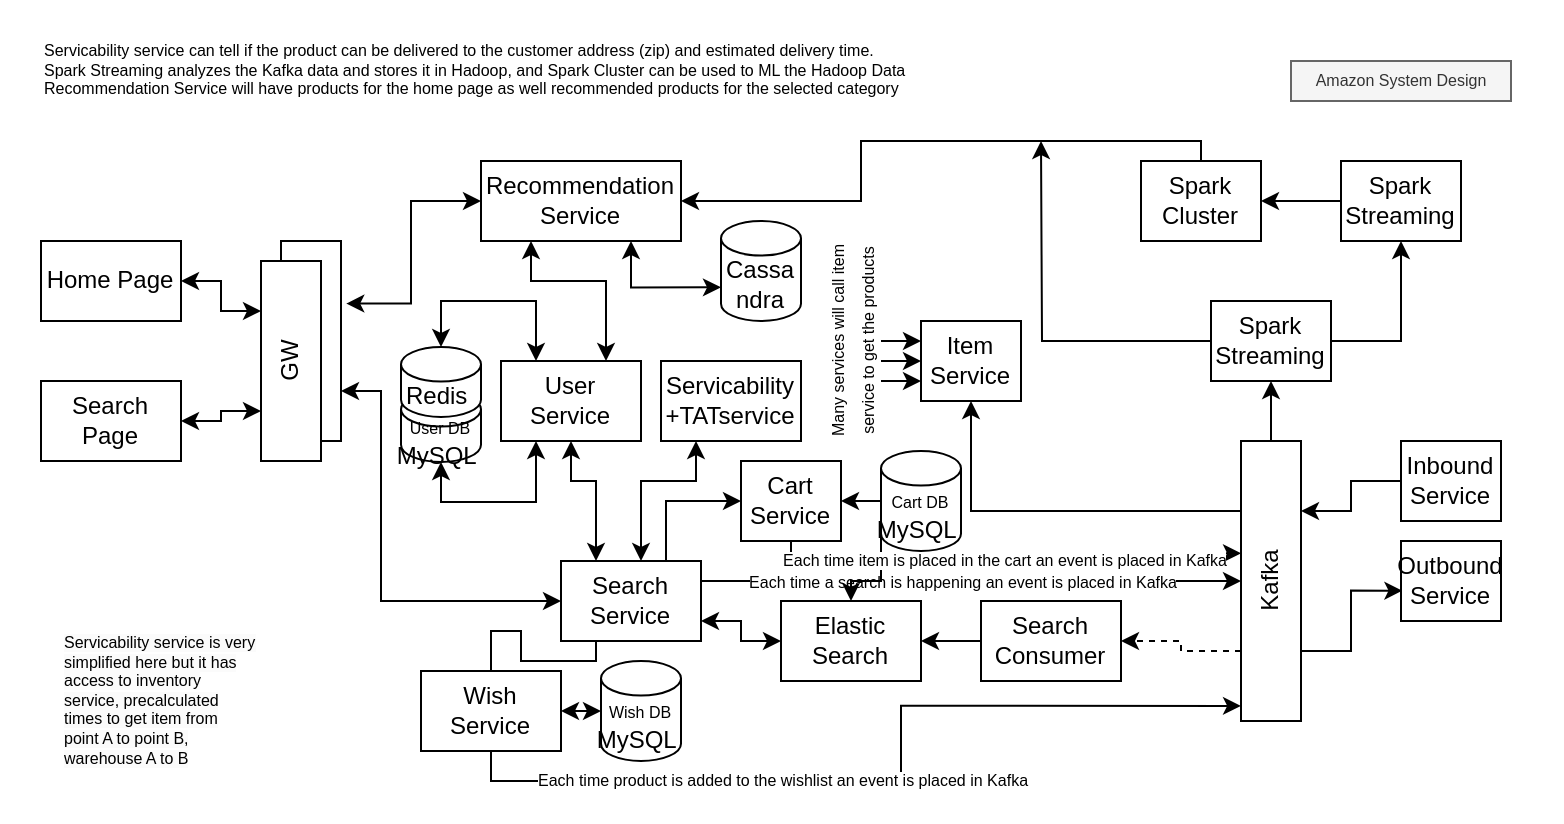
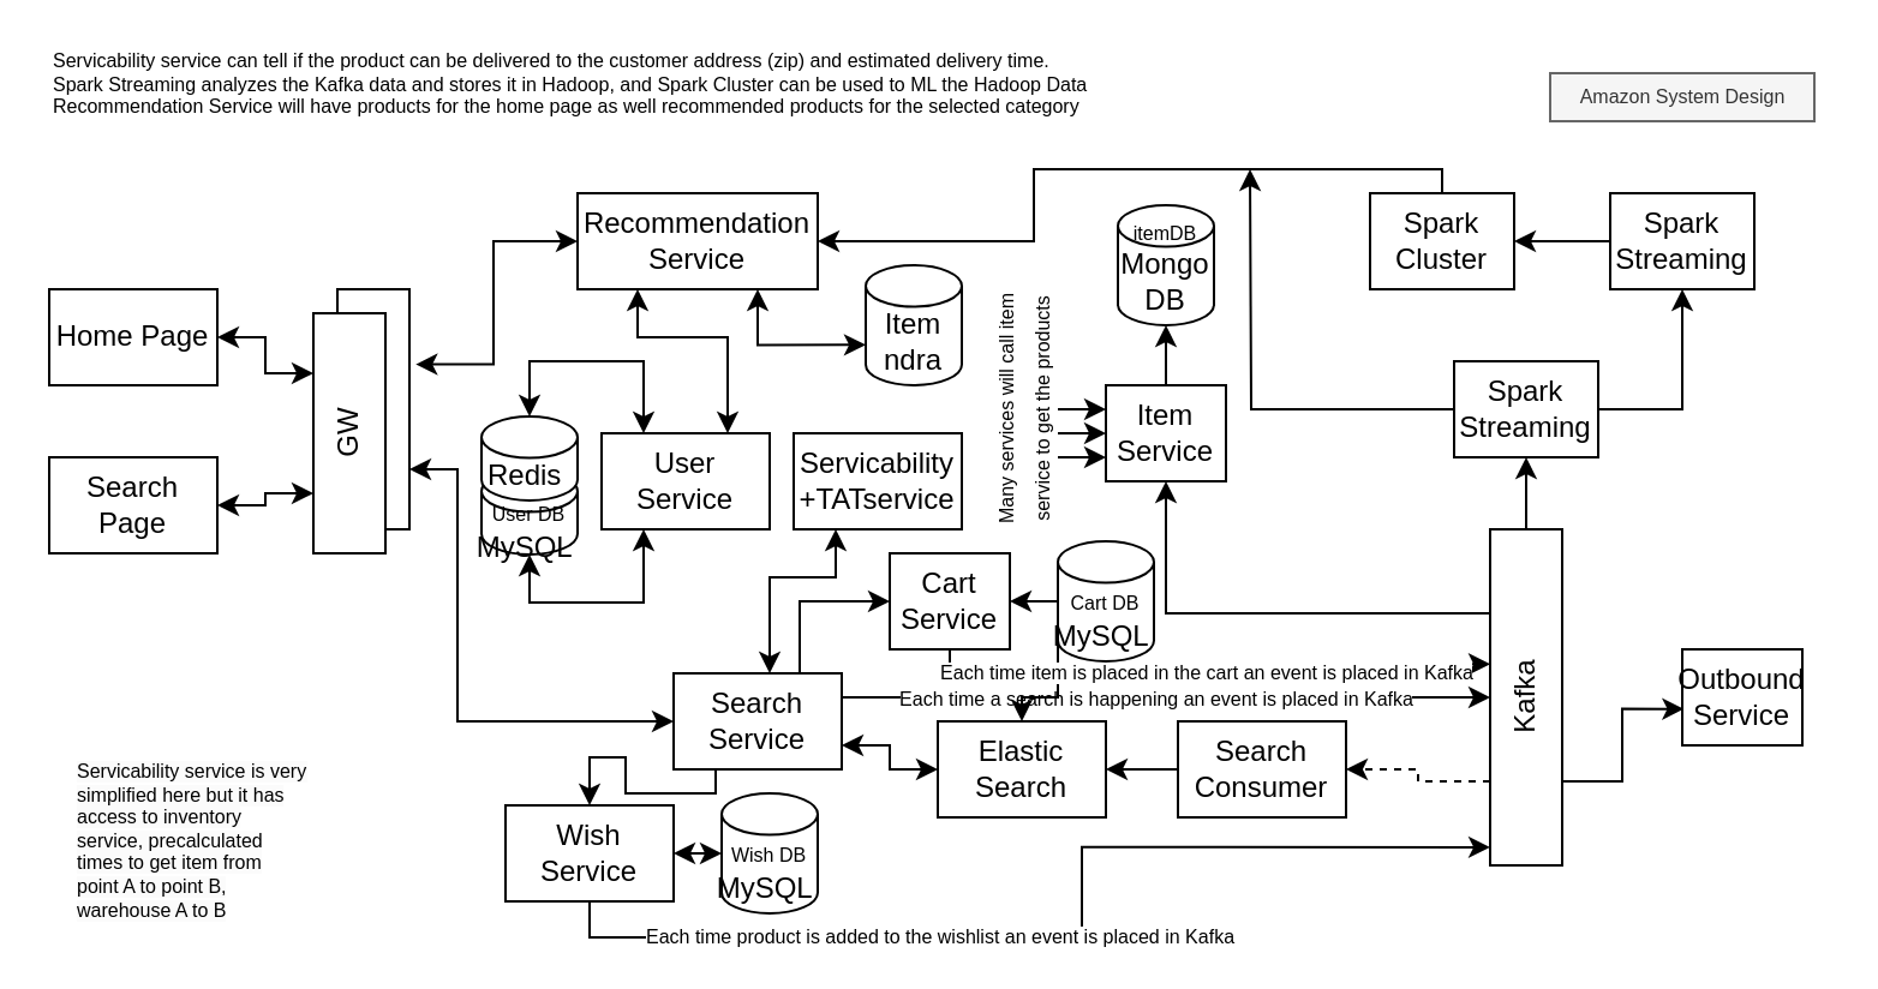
  <mxCell id="0" />
  <mxCell id="1" parent="0" />
  <mxCell id="2" style="edgeStyle=orthogonalEdgeStyle;rounded=0;orthogonalLoop=1;jettySize=auto;html=1;exitX=1;exitY=0.75;exitDx=0;exitDy=0;entryX=0;entryY=0.5;entryDx=0;entryDy=0;fontSize=8;startArrow=classic;startFill=1;" edge="1" parent="1" source="3" target="23"><mxGeometry relative="1" as="geometry"><Array as="points"><mxPoint x="190" y="195" /><mxPoint x="190" y="300" /></Array></mxGeometry></mxCell>
  <mxCell id="3" value="GW" style="rounded=0;whiteSpace=wrap;html=1;horizontal=0;" vertex="1" parent="1"><mxGeometry x="140" y="120" width="30" height="100" as="geometry" /></mxCell>
  <mxCell id="4" style="edgeStyle=orthogonalEdgeStyle;rounded=0;orthogonalLoop=1;jettySize=auto;html=1;exitX=0;exitY=0.25;exitDx=0;exitDy=0;entryX=0.5;entryY=1;entryDx=0;entryDy=0;" edge="1" parent="1" source="7" target="12"><mxGeometry relative="1" as="geometry" /></mxCell>
  <mxCell id="5" style="edgeStyle=orthogonalEdgeStyle;rounded=0;orthogonalLoop=1;jettySize=auto;html=1;exitX=1;exitY=0.75;exitDx=0;exitDy=0;entryX=0.014;entryY=0.621;entryDx=0;entryDy=0;entryPerimeter=0;fontSize=8;startArrow=none;startFill=0;" edge="1" parent="1" source="7" target="31"><mxGeometry relative="1" as="geometry" /></mxCell>
  <mxCell id="6" style="edgeStyle=orthogonalEdgeStyle;rounded=0;orthogonalLoop=1;jettySize=auto;html=1;exitX=0.5;exitY=0;exitDx=0;exitDy=0;entryX=0.5;entryY=1;entryDx=0;entryDy=0;fontSize=8;startArrow=none;startFill=0;" edge="1" parent="1" source="7" target="48"><mxGeometry relative="1" as="geometry" /></mxCell>
  <mxCell id="7" value="Kafka&lt;br&gt;" style="rounded=0;whiteSpace=wrap;html=1;horizontal=0;" vertex="1" parent="1"><mxGeometry x="620" y="220" width="30" height="140" as="geometry" /></mxCell>
- <mxCell id="8" style="edgeStyle=orthogonalEdgeStyle;rounded=0;orthogonalLoop=1;jettySize=auto;html=1;exitX=0;exitY=0.5;exitDx=0;exitDy=0;fontSize=8;startArrow=none;startFill=0;entryX=1;entryY=0.25;entryDx=0;entryDy=0;" edge="1" parent="1" source="9" target="7"><mxGeometry relative="1" as="geometry" /></mxCell>
- <mxCell id="9" value="Inbound Service" style="rounded=0;whiteSpace=wrap;html=1;horizontal=1;verticalAlign=middle;" vertex="1" parent="1"><mxGeometry x="700" y="220" width="50" height="40" as="geometry" /></mxCell>
+ <mxCell id="10" style="edgeStyle=orthogonalEdgeStyle;rounded=0;orthogonalLoop=1;jettySize=auto;html=1;exitX=0.5;exitY=0;exitDx=0;exitDy=0;entryX=0.5;entryY=1;entryDx=0;entryDy=0;entryPerimeter=0;" edge="1" parent="1" source="12" target="13"><mxGeometry relative="1" as="geometry" /></mxCell>
  <mxCell id="11" style="edgeStyle=orthogonalEdgeStyle;rounded=0;orthogonalLoop=1;jettySize=auto;html=1;exitX=0;exitY=0.25;exitDx=0;exitDy=0;fontSize=8;startArrow=classic;startFill=1;endArrow=none;endFill=0;" edge="1" parent="1" source="12"><mxGeometry relative="1" as="geometry"><mxPoint x="440" y="169.778" as="targetPoint" /></mxGeometry></mxCell>
  <mxCell id="12" value="Item Service" style="rounded=0;whiteSpace=wrap;html=1;horizontal=1;verticalAlign=middle;" vertex="1" parent="1"><mxGeometry x="460" y="160" width="50" height="40" as="geometry" /></mxCell>
+ <mxCell id="13" value="&lt;font style=&quot;font-size: 8px;&quot;&gt;itemDB&lt;/font&gt;&lt;br&gt;Mongo DB&lt;br&gt;&amp;nbsp;&lt;br&gt;" style="shape=cylinder3;whiteSpace=wrap;html=1;boundedLbl=1;backgroundOutline=1;size=8.652;" vertex="1" parent="1"><mxGeometry x="465" y="85" width="40" height="50" as="geometry" /></mxCell>
  <mxCell id="14" style="edgeStyle=orthogonalEdgeStyle;rounded=0;orthogonalLoop=1;jettySize=auto;html=1;exitX=0;exitY=0.75;exitDx=0;exitDy=0;entryX=1;entryY=0.5;entryDx=0;entryDy=0;fontSize=8;dashed=1;" edge="1" parent="1" source="7" target="16"><mxGeometry relative="1" as="geometry" /></mxCell>
  <mxCell id="15" style="edgeStyle=orthogonalEdgeStyle;rounded=0;orthogonalLoop=1;jettySize=auto;html=1;exitX=0;exitY=0.5;exitDx=0;exitDy=0;entryX=1;entryY=0.5;entryDx=0;entryDy=0;fontSize=8;" edge="1" parent="1" source="16" target="18"><mxGeometry relative="1" as="geometry" /></mxCell>
  <mxCell id="16" value="Search Consumer" style="rounded=0;whiteSpace=wrap;html=1;horizontal=1;verticalAlign=middle;" vertex="1" parent="1"><mxGeometry x="490" y="300" width="70" height="40" as="geometry" /></mxCell>
  <mxCell id="17" style="edgeStyle=orthogonalEdgeStyle;rounded=0;orthogonalLoop=1;jettySize=auto;html=1;exitX=0;exitY=0.5;exitDx=0;exitDy=0;entryX=1;entryY=0.75;entryDx=0;entryDy=0;fontSize=8;startArrow=classic;startFill=1;" edge="1" parent="1" source="18" target="23"><mxGeometry relative="1" as="geometry" /></mxCell>
  <mxCell id="18" value="Elastic Search" style="rounded=0;whiteSpace=wrap;html=1;horizontal=1;verticalAlign=middle;" vertex="1" parent="1"><mxGeometry x="390" y="300" width="70" height="40" as="geometry" /></mxCell>
  <mxCell id="19" style="edgeStyle=orthogonalEdgeStyle;rounded=0;orthogonalLoop=1;jettySize=auto;html=1;exitX=1;exitY=0.25;exitDx=0;exitDy=0;fontSize=8;startArrow=none;startFill=0;" edge="1" parent="1" source="23" target="7"><mxGeometry relative="1" as="geometry" /></mxCell>
  <mxCell id="20" value="Each time a search is happening an event is placed in Kafka" style="edgeLabel;html=1;align=center;verticalAlign=middle;resizable=0;points=[];fontSize=8;" vertex="1" connectable="0" parent="19"><mxGeometry x="-0.821" y="-3" relative="1" as="geometry"><mxPoint x="106" y="-3" as="offset" /></mxGeometry></mxCell>
- <mxCell id="21" style="edgeStyle=orthogonalEdgeStyle;rounded=0;orthogonalLoop=1;jettySize=auto;html=1;exitX=0.25;exitY=1;exitDx=0;exitDy=0;entryX=0.5;entryY=0;entryDx=0;entryDy=0;fontSize=8;startArrow=none;startFill=0;endArrow=none;" edge="1" parent="1" source="23" target="39"><mxGeometry relative="1" as="geometry"><Array as="points"><mxPoint x="298" y="330" /><mxPoint x="260" y="330" /><mxPoint x="260" y="315" /><mxPoint x="245" y="315" /></Array></mxGeometry></mxCell>
+ <mxCell id="21" style="edgeStyle=orthogonalEdgeStyle;rounded=0;orthogonalLoop=1;jettySize=auto;html=1;exitX=0.25;exitY=1;exitDx=0;exitDy=0;entryX=0.5;entryY=0;entryDx=0;entryDy=0;fontSize=8;startArrow=none;startFill=0;" edge="1" parent="1" source="23" target="39"><mxGeometry relative="1" as="geometry"><Array as="points"><mxPoint x="298" y="330" /><mxPoint x="260" y="330" /><mxPoint x="260" y="315" /><mxPoint x="245" y="315" /></Array></mxGeometry></mxCell>
  <mxCell id="22" style="edgeStyle=orthogonalEdgeStyle;rounded=0;orthogonalLoop=1;jettySize=auto;html=1;exitX=0.75;exitY=0;exitDx=0;exitDy=0;entryX=0;entryY=0.5;entryDx=0;entryDy=0;fontSize=8;startArrow=none;startFill=0;" edge="1" parent="1" source="23" target="43"><mxGeometry relative="1" as="geometry" /></mxCell>
  <mxCell id="23" value="Search Service" style="rounded=0;whiteSpace=wrap;html=1;horizontal=1;verticalAlign=middle;" vertex="1" parent="1"><mxGeometry x="280" y="280" width="70" height="40" as="geometry" /></mxCell>
  <mxCell id="24" style="edgeStyle=orthogonalEdgeStyle;rounded=0;orthogonalLoop=1;jettySize=auto;html=1;exitX=1;exitY=0.5;exitDx=0;exitDy=0;fontSize=8;entryX=0;entryY=0.25;entryDx=0;entryDy=0;startArrow=classic;startFill=1;" edge="1" parent="1" source="25" target="28"><mxGeometry relative="1" as="geometry" /></mxCell>
  <mxCell id="25" value="Home Page" style="rounded=0;whiteSpace=wrap;html=1;horizontal=1;verticalAlign=middle;" vertex="1" parent="1"><mxGeometry x="20" y="120" width="70" height="40" as="geometry" /></mxCell>
  <mxCell id="26" style="edgeStyle=orthogonalEdgeStyle;rounded=0;orthogonalLoop=1;jettySize=auto;html=1;exitX=1;exitY=0.5;exitDx=0;exitDy=0;entryX=0;entryY=0.75;entryDx=0;entryDy=0;fontSize=8;startArrow=classic;startFill=1;" edge="1" parent="1" source="27" target="28"><mxGeometry relative="1" as="geometry" /></mxCell>
  <mxCell id="27" value="Search Page" style="rounded=0;whiteSpace=wrap;html=1;horizontal=1;verticalAlign=middle;" vertex="1" parent="1"><mxGeometry x="20" y="190" width="70" height="40" as="geometry" /></mxCell>
  <mxCell id="28" value="GW" style="rounded=0;whiteSpace=wrap;html=1;horizontal=0;" vertex="1" parent="1"><mxGeometry x="130" y="130" width="30" height="100" as="geometry" /></mxCell>
  <mxCell id="29" style="edgeStyle=orthogonalEdgeStyle;rounded=0;orthogonalLoop=1;jettySize=auto;html=1;exitX=0.25;exitY=1;exitDx=0;exitDy=0;fontSize=8;startArrow=classic;startFill=1;" edge="1" parent="1" source="30"><mxGeometry relative="1" as="geometry"><mxPoint x="320" y="280" as="targetPoint" /><Array as="points"><mxPoint x="348" y="240" /><mxPoint x="320" y="240" /><mxPoint x="320" y="280" /></Array></mxGeometry></mxCell>
  <mxCell id="30" value="Servicability +TATservice" style="rounded=0;whiteSpace=wrap;html=1;horizontal=1;verticalAlign=middle;" vertex="1" parent="1"><mxGeometry x="330" y="180" width="70" height="40" as="geometry" /></mxCell>
  <mxCell id="31" value="Outbound Service" style="rounded=0;whiteSpace=wrap;html=1;horizontal=1;verticalAlign=middle;" vertex="1" parent="1"><mxGeometry x="700" y="270" width="50" height="40" as="geometry" /></mxCell>
  <mxCell id="32" value="Servicability service can tell if the product can be delivered to the customer address (zip) and estimated delivery time.&lt;br&gt;Spark Streaming analyzes the Kafka data and stores it in Hadoop, and Spark Cluster can be used to ML the Hadoop Data&lt;br&gt;Recommendation Service will have products for the home page as well recommended products for the selected category" style="text;html=1;strokeColor=none;fillColor=none;align=left;verticalAlign=middle;whiteSpace=wrap;rounded=0;fontSize=8;" vertex="1" parent="1"><mxGeometry x="20" y="20" width="740" height="30" as="geometry" /></mxCell>
- <mxCell id="33" style="edgeStyle=orthogonalEdgeStyle;rounded=0;orthogonalLoop=1;jettySize=auto;html=1;exitX=0.5;exitY=1;exitDx=0;exitDy=0;fontSize=8;startArrow=classic;startFill=1;entryX=0.25;entryY=0;entryDx=0;entryDy=0;" edge="1" parent="1" source="35" target="23"><mxGeometry relative="1" as="geometry"><Array as="points"><mxPoint x="285" y="240" /><mxPoint x="298" y="240" /></Array></mxGeometry></mxCell>
  <mxCell id="34" style="edgeStyle=orthogonalEdgeStyle;rounded=0;orthogonalLoop=1;jettySize=auto;html=1;exitX=0.25;exitY=1;exitDx=0;exitDy=0;entryX=0.5;entryY=1;entryDx=0;entryDy=0;entryPerimeter=0;fontSize=8;startArrow=classic;startFill=1;endArrow=classic;endFill=1;" edge="1" parent="1" source="35" target="63"><mxGeometry relative="1" as="geometry" /></mxCell>
  <mxCell id="35" value="User Service" style="rounded=0;whiteSpace=wrap;html=1;horizontal=1;verticalAlign=middle;" vertex="1" parent="1"><mxGeometry x="250" y="180" width="70" height="40" as="geometry" /></mxCell>
  <mxCell id="36" style="edgeStyle=orthogonalEdgeStyle;rounded=0;orthogonalLoop=1;jettySize=auto;html=1;exitX=1;exitY=0.5;exitDx=0;exitDy=0;entryX=0;entryY=0.5;entryDx=0;entryDy=0;entryPerimeter=0;fontSize=8;startArrow=classic;startFill=1;" edge="1" parent="1" source="39" target="45"><mxGeometry relative="1" as="geometry" /></mxCell>
  <mxCell id="37" style="edgeStyle=orthogonalEdgeStyle;rounded=0;orthogonalLoop=1;jettySize=auto;html=1;exitX=0.5;exitY=1;exitDx=0;exitDy=0;entryX=0.001;entryY=0.946;entryDx=0;entryDy=0;entryPerimeter=0;fontSize=8;startArrow=none;startFill=0;" edge="1" parent="1" source="39" target="7"><mxGeometry relative="1" as="geometry"><Array as="points"><mxPoint x="245" y="390" /><mxPoint x="450" y="390" /><mxPoint x="450" y="352" /></Array></mxGeometry></mxCell>
  <mxCell id="38" value="Each time product is added to the wishlist an event is placed in Kafka" style="edgeLabel;html=1;align=center;verticalAlign=middle;resizable=0;points=[];fontSize=8;" vertex="1" connectable="0" parent="37"><mxGeometry x="-0.253" y="1" relative="1" as="geometry"><mxPoint as="offset" /></mxGeometry></mxCell>
  <mxCell id="39" value="Wish Service" style="rounded=0;whiteSpace=wrap;html=1;horizontal=1;verticalAlign=middle;" vertex="1" parent="1"><mxGeometry x="210" y="335" width="70" height="40" as="geometry" /></mxCell>
  <mxCell id="40" style="edgeStyle=orthogonalEdgeStyle;rounded=0;orthogonalLoop=1;jettySize=auto;html=1;exitX=1;exitY=0.5;exitDx=0;exitDy=0;fontSize=8;startArrow=classic;startFill=1;" edge="1" parent="1" source="43" target="18"><mxGeometry relative="1" as="geometry" /></mxCell>
  <mxCell id="41" style="edgeStyle=orthogonalEdgeStyle;rounded=0;orthogonalLoop=1;jettySize=auto;html=1;exitX=0.5;exitY=1;exitDx=0;exitDy=0;entryX=0.001;entryY=0.401;entryDx=0;entryDy=0;entryPerimeter=0;fontSize=8;startArrow=none;startFill=0;" edge="1" parent="1" source="43" target="7"><mxGeometry relative="1" as="geometry"><Array as="points"><mxPoint x="395" y="280" /><mxPoint x="520" y="280" /><mxPoint x="520" y="276" /></Array></mxGeometry></mxCell>
  <mxCell id="42" value="Each time item is placed in the cart an event is placed in Kafka" style="edgeLabel;html=1;align=center;verticalAlign=middle;resizable=0;points=[];fontSize=8;" vertex="1" connectable="0" parent="41"><mxGeometry x="-0.025" y="1" relative="1" as="geometry"><mxPoint as="offset" /></mxGeometry></mxCell>
  <mxCell id="43" value="Cart Service" style="rounded=0;whiteSpace=wrap;html=1;horizontal=1;verticalAlign=middle;" vertex="1" parent="1"><mxGeometry x="370" y="230" width="50" height="40" as="geometry" /></mxCell>
  <mxCell id="44" value="&lt;font style=&quot;font-size: 8px;&quot;&gt;Cart DB&lt;/font&gt;&lt;br&gt;MySQL&amp;nbsp;" style="shape=cylinder3;whiteSpace=wrap;html=1;boundedLbl=1;backgroundOutline=1;size=8.652;" vertex="1" parent="1"><mxGeometry x="440" y="225" width="40" height="50" as="geometry" /></mxCell>
  <mxCell id="45" value="&lt;font style=&quot;font-size: 8px;&quot;&gt;Wish DB&lt;/font&gt;&lt;br&gt;MySQL&amp;nbsp;" style="shape=cylinder3;whiteSpace=wrap;html=1;boundedLbl=1;backgroundOutline=1;size=8.652;" vertex="1" parent="1"><mxGeometry x="300" y="330" width="40" height="50" as="geometry" /></mxCell>
  <mxCell id="46" style="edgeStyle=orthogonalEdgeStyle;rounded=0;orthogonalLoop=1;jettySize=auto;html=1;exitX=1;exitY=0.5;exitDx=0;exitDy=0;fontSize=8;startArrow=none;startFill=0;" edge="1" parent="1" source="48" target="50"><mxGeometry relative="1" as="geometry" /></mxCell>
  <mxCell id="47" style="edgeStyle=orthogonalEdgeStyle;rounded=0;orthogonalLoop=1;jettySize=auto;html=1;exitX=0;exitY=0.5;exitDx=0;exitDy=0;fontSize=8;startArrow=none;startFill=0;" edge="1" parent="1" source="48"><mxGeometry relative="1" as="geometry"><mxPoint x="520" y="70" as="targetPoint" /></mxGeometry></mxCell>
  <mxCell id="48" value="Spark Streaming" style="rounded=0;whiteSpace=wrap;html=1;horizontal=1;verticalAlign=middle;" vertex="1" parent="1"><mxGeometry x="605" y="150" width="60" height="40" as="geometry" /></mxCell>
  <mxCell id="49" style="edgeStyle=orthogonalEdgeStyle;rounded=0;orthogonalLoop=1;jettySize=auto;html=1;exitX=0;exitY=0.5;exitDx=0;exitDy=0;entryX=1;entryY=0.5;entryDx=0;entryDy=0;fontSize=8;startArrow=none;startFill=0;" edge="1" parent="1" source="50" target="52"><mxGeometry relative="1" as="geometry" /></mxCell>
  <mxCell id="50" value="Spark Streaming" style="rounded=0;whiteSpace=wrap;html=1;horizontal=1;verticalAlign=middle;" vertex="1" parent="1"><mxGeometry x="670" y="80" width="60" height="40" as="geometry" /></mxCell>
  <mxCell id="51" value="" style="edgeStyle=orthogonalEdgeStyle;rounded=0;orthogonalLoop=1;jettySize=auto;html=1;exitX=0.5;exitY=0;exitDx=0;exitDy=0;fontSize=8;startArrow=none;startFill=0;" edge="1" parent="1" source="52" target="56"><mxGeometry relative="1" as="geometry"><Array as="points"><mxPoint x="600" y="70" /><mxPoint x="430" y="70" /><mxPoint x="430" y="100" /></Array></mxGeometry></mxCell>
  <mxCell id="52" value="Spark Cluster" style="rounded=0;whiteSpace=wrap;html=1;horizontal=1;verticalAlign=middle;" vertex="1" parent="1"><mxGeometry x="570" y="80" width="60" height="40" as="geometry" /></mxCell>
  <mxCell id="53" style="edgeStyle=orthogonalEdgeStyle;rounded=0;orthogonalLoop=1;jettySize=auto;html=1;exitX=0.25;exitY=1;exitDx=0;exitDy=0;entryX=0.75;entryY=0;entryDx=0;entryDy=0;fontSize=8;startArrow=classic;startFill=1;" edge="1" parent="1" source="56" target="35"><mxGeometry relative="1" as="geometry"><Array as="points"><mxPoint x="265" y="140" /><mxPoint x="302" y="140" /></Array></mxGeometry></mxCell>
  <mxCell id="54" style="edgeStyle=orthogonalEdgeStyle;rounded=0;orthogonalLoop=1;jettySize=auto;html=1;exitX=0;exitY=0.5;exitDx=0;exitDy=0;entryX=1.088;entryY=0.313;entryDx=0;entryDy=0;entryPerimeter=0;fontSize=8;startArrow=classic;startFill=1;" edge="1" parent="1" source="56" target="3"><mxGeometry relative="1" as="geometry" /></mxCell>
  <mxCell id="55" style="edgeStyle=orthogonalEdgeStyle;rounded=0;orthogonalLoop=1;jettySize=auto;html=1;exitX=0.75;exitY=1;exitDx=0;exitDy=0;entryX=0;entryY=0;entryDx=0;entryDy=33.174;entryPerimeter=0;fontSize=8;startArrow=classic;startFill=1;" edge="1" parent="1" source="56" target="58"><mxGeometry relative="1" as="geometry" /></mxCell>
  <mxCell id="56" value="Recommendation Service" style="rounded=0;whiteSpace=wrap;html=1;horizontal=1;verticalAlign=middle;" vertex="1" parent="1"><mxGeometry x="240" y="80" width="100" height="40" as="geometry" /></mxCell>
  <mxCell id="57" value="Amazon System Design" style="text;html=1;align=center;verticalAlign=middle;resizable=0;points=[];autosize=1;fontSize=8;fillColor=#f5f5f5;fontColor=#333333;strokeColor=#666666;" vertex="1" parent="1"><mxGeometry x="645" y="30" width="110" height="20" as="geometry" /></mxCell>
- <mxCell id="58" value="Cassa&lt;br&gt;ndra" style="shape=cylinder3;whiteSpace=wrap;html=1;boundedLbl=1;backgroundOutline=1;size=8.652;" vertex="1" parent="1"><mxGeometry x="360" y="110" width="40" height="50" as="geometry" /></mxCell>
+ <mxCell id="58" value="Item&lt;br&gt;ndra" style="shape=cylinder3;whiteSpace=wrap;html=1;boundedLbl=1;backgroundOutline=1;size=8.652;" vertex="1" parent="1"><mxGeometry x="360" y="110" width="40" height="50" as="geometry" /></mxCell>
  <mxCell id="59" style="edgeStyle=orthogonalEdgeStyle;rounded=0;orthogonalLoop=1;jettySize=auto;html=1;fontSize=8;startArrow=classic;startFill=1;endArrow=none;endFill=0;" edge="1" parent="1"><mxGeometry relative="1" as="geometry"><mxPoint x="440" y="180" as="targetPoint" /><mxPoint x="460" y="180" as="sourcePoint" /><Array as="points"><mxPoint x="450" y="180" /><mxPoint x="450" y="180" /></Array></mxGeometry></mxCell>
  <mxCell id="60" style="edgeStyle=orthogonalEdgeStyle;rounded=0;orthogonalLoop=1;jettySize=auto;html=1;fontSize=8;startArrow=classic;startFill=1;endArrow=none;endFill=0;" edge="1" parent="1"><mxGeometry relative="1" as="geometry"><mxPoint x="440" y="190" as="targetPoint" /><mxPoint x="460" y="190" as="sourcePoint" /><Array as="points"><mxPoint x="450" y="190" /><mxPoint x="450" y="190" /></Array></mxGeometry></mxCell>
  <mxCell id="61" value="&lt;font style=&quot;font-size: 8px;&quot;&gt;Many services will call item service to get the products&lt;/font&gt;" style="rounded=0;whiteSpace=wrap;html=1;horizontal=0;strokeColor=none;" vertex="1" parent="1"><mxGeometry x="415" y="120" width="20" height="100" as="geometry" /></mxCell>
  <mxCell id="62" style="edgeStyle=orthogonalEdgeStyle;rounded=0;orthogonalLoop=1;jettySize=auto;html=1;exitX=0.5;exitY=1;exitDx=0;exitDy=0;exitPerimeter=0;fontSize=8;startArrow=classic;startFill=1;endArrow=none;endFill=0;" edge="1" parent="1" source="65" target="65"><mxGeometry relative="1" as="geometry" /></mxCell>
  <mxCell id="63" value="&lt;font style=&quot;font-size: 8px;&quot;&gt;User DB&lt;/font&gt;&lt;br&gt;MySQL&amp;nbsp;" style="shape=cylinder3;whiteSpace=wrap;html=1;boundedLbl=1;backgroundOutline=1;size=8.652;" vertex="1" parent="1"><mxGeometry x="200" y="195.5" width="40" height="35" as="geometry" /></mxCell>
  <mxCell id="64" style="edgeStyle=orthogonalEdgeStyle;rounded=0;orthogonalLoop=1;jettySize=auto;html=1;exitX=0.5;exitY=0;exitDx=0;exitDy=0;exitPerimeter=0;entryX=0.25;entryY=0;entryDx=0;entryDy=0;fontSize=8;startArrow=classic;startFill=1;endArrow=classic;endFill=1;" edge="1" parent="1" source="65" target="35"><mxGeometry relative="1" as="geometry"><Array as="points"><mxPoint x="220" y="150" /><mxPoint x="268" y="150" /></Array></mxGeometry></mxCell>
  <mxCell id="65" value="Redis&amp;nbsp;" style="shape=cylinder3;whiteSpace=wrap;html=1;boundedLbl=1;backgroundOutline=1;size=8.652;" vertex="1" parent="1"><mxGeometry x="200" y="173" width="40" height="35" as="geometry" /></mxCell>
  <mxCell id="66" value="&lt;meta charset=&quot;utf-8&quot;&gt;&lt;span style=&quot;color: rgb(0, 0, 0); font-family: Helvetica; font-size: 8px; font-style: normal; font-variant-ligatures: normal; font-variant-caps: normal; font-weight: 400; letter-spacing: normal; orphans: 2; text-align: left; text-indent: 0px; text-transform: none; widows: 2; word-spacing: 0px; -webkit-text-stroke-width: 0px; background-color: rgb(251, 251, 251); text-decoration-thickness: initial; text-decoration-style: initial; text-decoration-color: initial; float: none; display: inline !important;&quot;&gt;Servicability service is very simplified here but it has access to inventory service, precalculated times to get item from&lt;/span&gt;&lt;br style=&quot;border-color: var(--border-color); color: rgb(0, 0, 0); font-family: Helvetica; font-size: 8px; font-style: normal; font-variant-ligatures: normal; font-variant-caps: normal; font-weight: 400; letter-spacing: normal; orphans: 2; text-align: left; text-indent: 0px; text-transform: none; widows: 2; word-spacing: 0px; -webkit-text-stroke-width: 0px; background-color: rgb(251, 251, 251); text-decoration-thickness: initial; text-decoration-style: initial; text-decoration-color: initial;&quot;&gt;&lt;span style=&quot;color: rgb(0, 0, 0); font-family: Helvetica; font-size: 8px; font-style: normal; font-variant-ligatures: normal; font-variant-caps: normal; font-weight: 400; letter-spacing: normal; orphans: 2; text-align: left; text-indent: 0px; text-transform: none; widows: 2; word-spacing: 0px; -webkit-text-stroke-width: 0px; background-color: rgb(251, 251, 251); text-decoration-thickness: initial; text-decoration-style: initial; text-decoration-color: initial; float: none; display: inline !important;&quot;&gt;point A to point B, warehouse A to B&lt;/span&gt;" style="text;whiteSpace=wrap;html=1;fontSize=8;" vertex="1" parent="1"><mxGeometry x="30" y="310" width="100" height="40" as="geometry" /></mxCell>
